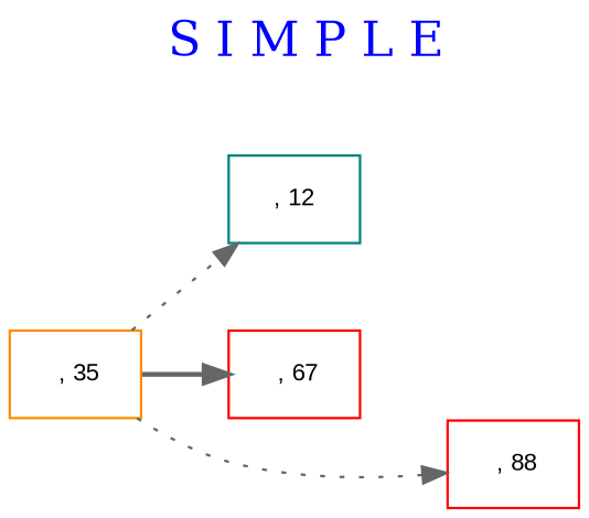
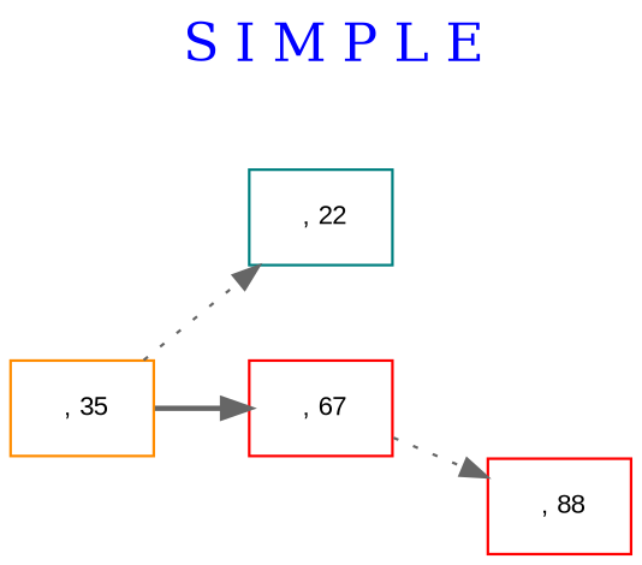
  digraph {
    label=< <font color='blue'> <font point-size='20'> S I M P L E </font></font>>
    labelloc=t
    nodesep=0.5
    rankdir=LR
    node [color=red fontname=Arial fontsize=10 shape=rectangle]
    edge [color=gray40 style=dotted]
-   n1 [color=teal label=", 12"]
+   n1 [color=teal label=" , 22"]
    n2 [color=darkorange label=" , 35"]
    n3 [label=" , 67"]
    n4 [label=" , 88"]
    n2 -> n1
    n2 -> n3 [style=bold]
-   n2 -> n4
+   n3 -> n4
  }
